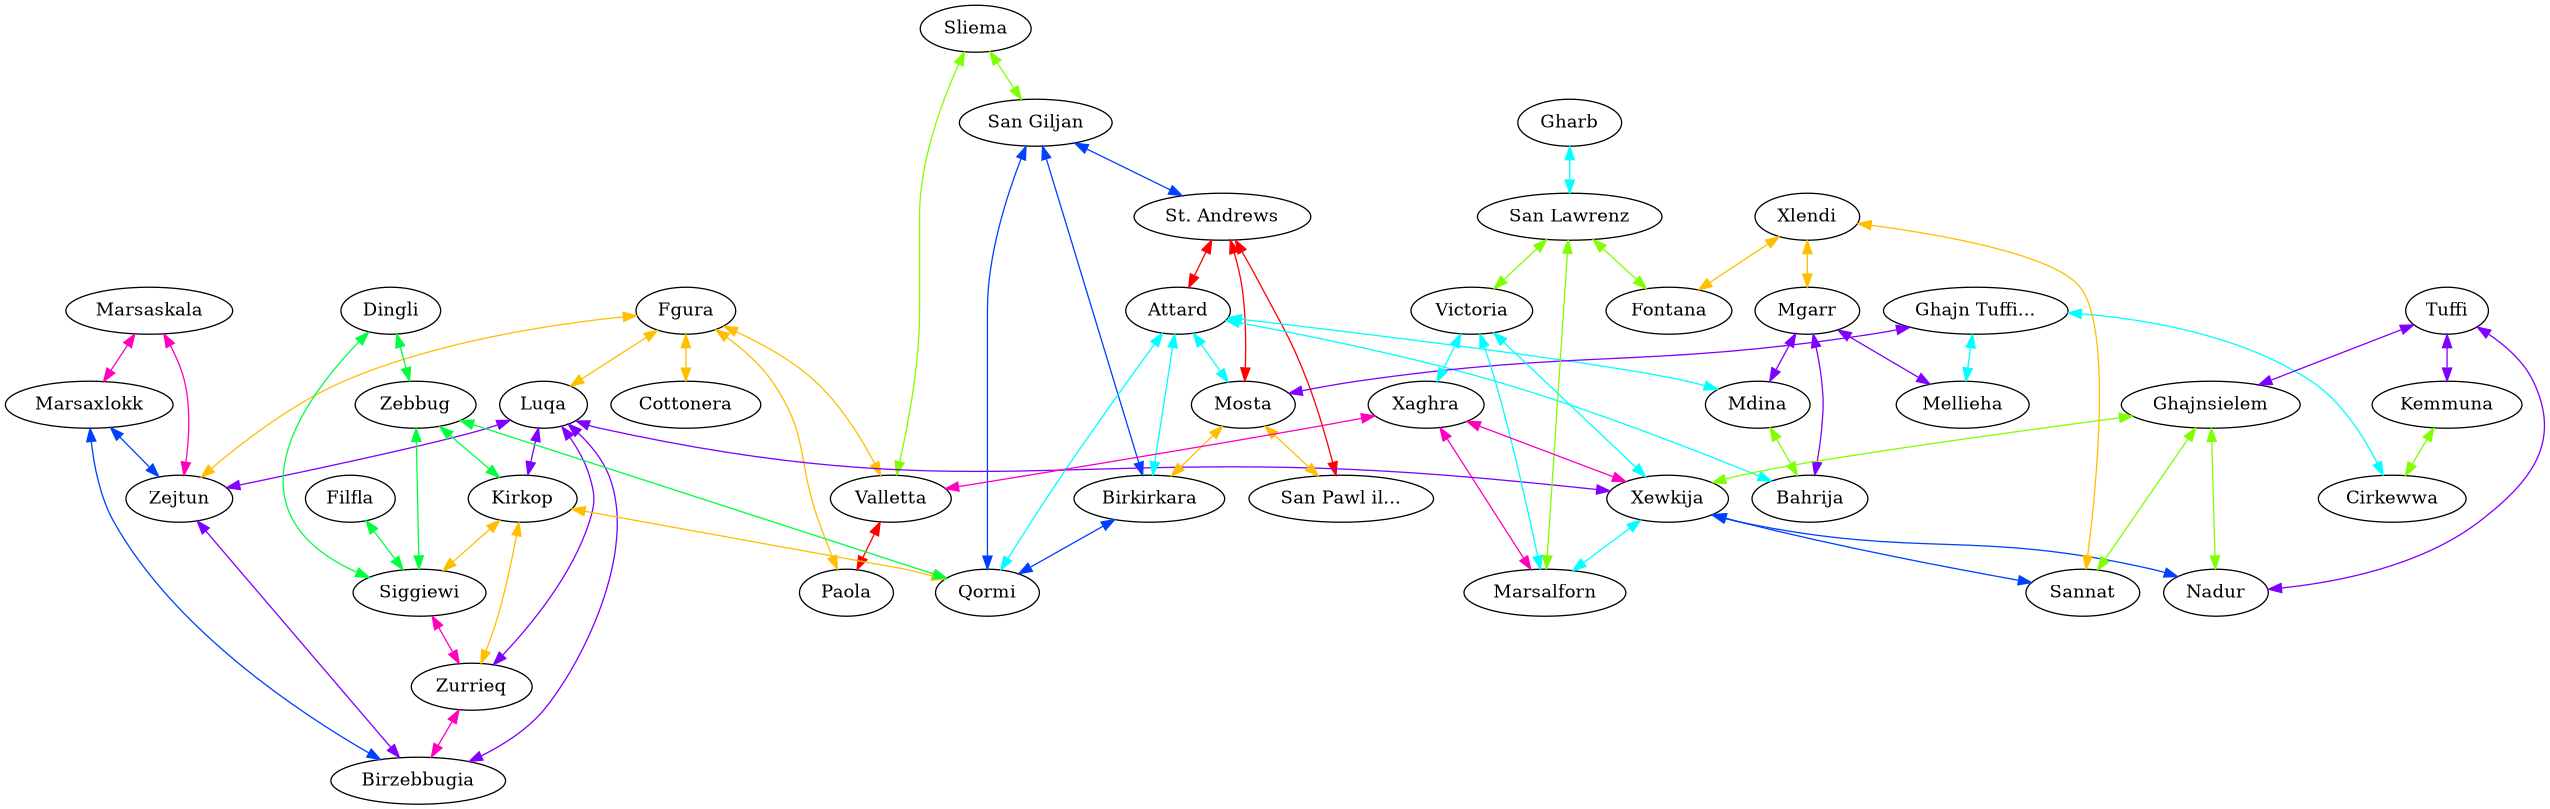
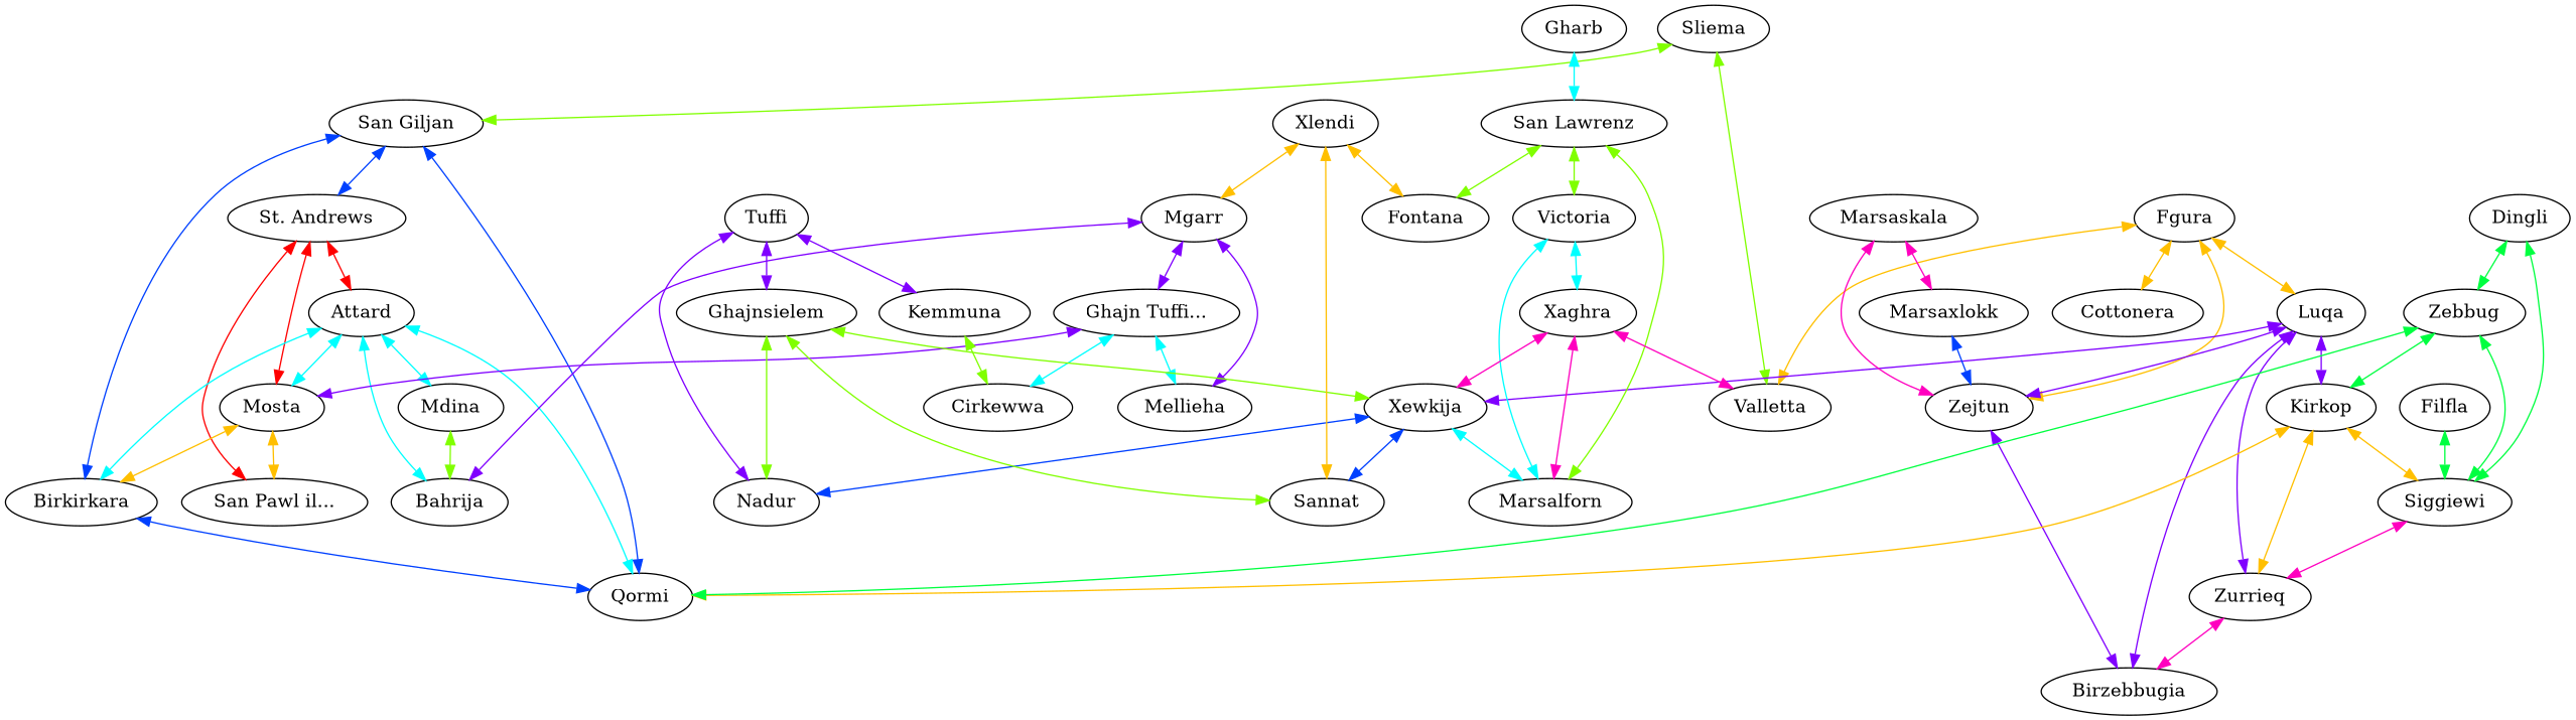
  graph {
    edge [color="0.125,1,1" dir=both]
    n1 [label=Valletta]
-   n2 [label=Paola]
    n3 [label=Sliema]
    n4 [label="San Giljan"]
    n5 [label=Qormi]
    n6 [label=Birkirkara]
    n7 [label="St. Andrews"]
    n8 [label=Fgura]
    n9 [label=Cottonera]
    n10 [label=Zejtun]
    n11 [label=Luqa]
    n12 [label=Birzebbugia]
    n13 [label=Zurrieq]
    n14 [label=Kirkop]
    n15 [label=Xewkija]
    n16 [label=Marsaskala]
    n17 [label=Marsaxlokk]
    n18 [label=Siggiewi]
    n19 [label=Nadur]
    n20 [label=Sannat]
    n21 [label=Marsalforn]
    n22 [label=Zebbug]
    n23 [label=Filfla]
    n24 [label=Dingli]
    n25 [label=Attard]
    n26 [label=Mdina]
    n27 [label=Bahrija]
    n28 [label=Mosta]
    n29 [label="San Pawl il..."]
    n30 [label=Mgarr]
    n31 [label=Mellieha]
    n32 [label="Ghajn Tuffi..."]
    n33 [label=Cirkewwa]
    n34 [label=Kemmuna]
    n35 [label=Tuffi]
    n36 [label=Ghajnsielem]
    n37 [label=Xlendi]
    n38 [label=Fontana]
    n39 [label="San Lawrenz"]
    n40 [label=Victoria]
    n41 [label=Xaghra]
    n42 [label=Gharb]
-   n1 -- n2 [color="1,1,1"]
    n3 -- n1 [color="0.25,1,1"]
    n3 -- n4 [color="0.25,1,1"]
    n4 -- n5 [color="0.625,1,1"]
    n4 -- n6 [color="0.625,1,1"]
    n4 -- n7 [color="0.625,1,1"]
    n6 -- n5 [color="0.625,1,1"]
    n7 -- n25 [color="1,1,1"]
    n7 -- n28 [color="1,1,1"]
    n7 -- n29 [color="1,1,1"]
    n8 -- n1
-   n8 -- n2
    n8 -- n9
    n8 -- n10
    n8 -- n11
    n10 -- n12 [color="0.75,1,1"]
    n11 -- n10 [color="0.75,1,1"]
    n11 -- n12 [color="0.75,1,1"]
    n11 -- n13 [color="0.75,1,1"]
    n11 -- n14 [color="0.75,1,1"]
    n11 -- n15 [color="0.75,1,1"]
    n13 -- n12 [color="0.875,1,1"]
    n14 -- n5
    n14 -- n13
    n14 -- n18
    n15 -- n19 [color="0.625,1,1"]
    n15 -- n20 [color="0.625,1,1"]
    n15 -- n21 [color="0.5,1,1"]
    n16 -- n10 [color="0.875,1,1"]
    n16 -- n17 [color="0.875,1,1"]
    n17 -- n10 [color="0.625,1,1"]
-   n17 -- n12 [color="0.625,1,1"]
    n18 -- n13 [color="0.875,1,1"]
    n22 -- n5 [color="0.375,1,1"]
    n22 -- n14 [color="0.375,1,1"]
    n22 -- n18 [color="0.375,1,1"]
    n23 -- n18 [color="0.375,1,1"]
    n24 -- n18 [color="0.375,1,1"]
    n24 -- n22 [color="0.375,1,1"]
    n25 -- n5 [color="0.5,1,1"]
    n25 -- n6 [color="0.5,1,1"]
    n25 -- n26 [color="0.5,1,1"]
    n25 -- n27 [color="0.5,1,1"]
    n25 -- n28 [color="0.5,1,1"]
    n26 -- n27 [color="0.25,1,1"]
    n28 -- n6
    n28 -- n29
-   n30 -- n26 [color="0.75,1,1"]
+   n30 -- n32 [color="0.75,1,1"]
    n30 -- n27 [color="0.75,1,1"]
    n30 -- n31 [color="0.75,1,1"]
    n32 -- n28 [color="0.75,1,1"]
    n32 -- n31 [color="0.5,1,1"]
    n32 -- n33 [color="0.5,1,1"]
    n34 -- n33 [color="0.25,1,1"]
    n35 -- n19 [color="0.75,1,1"]
    n35 -- n34 [color="0.75,1,1"]
    n35 -- n36 [color="0.75,1,1"]
    n36 -- n15 [color="0.25,1,1"]
    n36 -- n19 [color="0.25,1,1"]
    n36 -- n20 [color="0.25,1,1"]
    n37 -- n20
    n37 -- n30
    n37 -- n38
    n39 -- n21 [color="0.25,1,1"]
    n39 -- n38 [color="0.25,1,1"]
    n39 -- n40 [color="0.25,1,1"]
-   n40 -- n15 [color="0.5,1,1"]
    n40 -- n21 [color="0.5,1,1"]
    n40 -- n41 [color="0.5,1,1"]
    n41 -- n1 [color="0.875,1,1"]
    n41 -- n15 [color="0.875,1,1"]
    n41 -- n21 [color="0.875,1,1"]
    n42 -- n39 [color="0.5,1,1"]
  }
